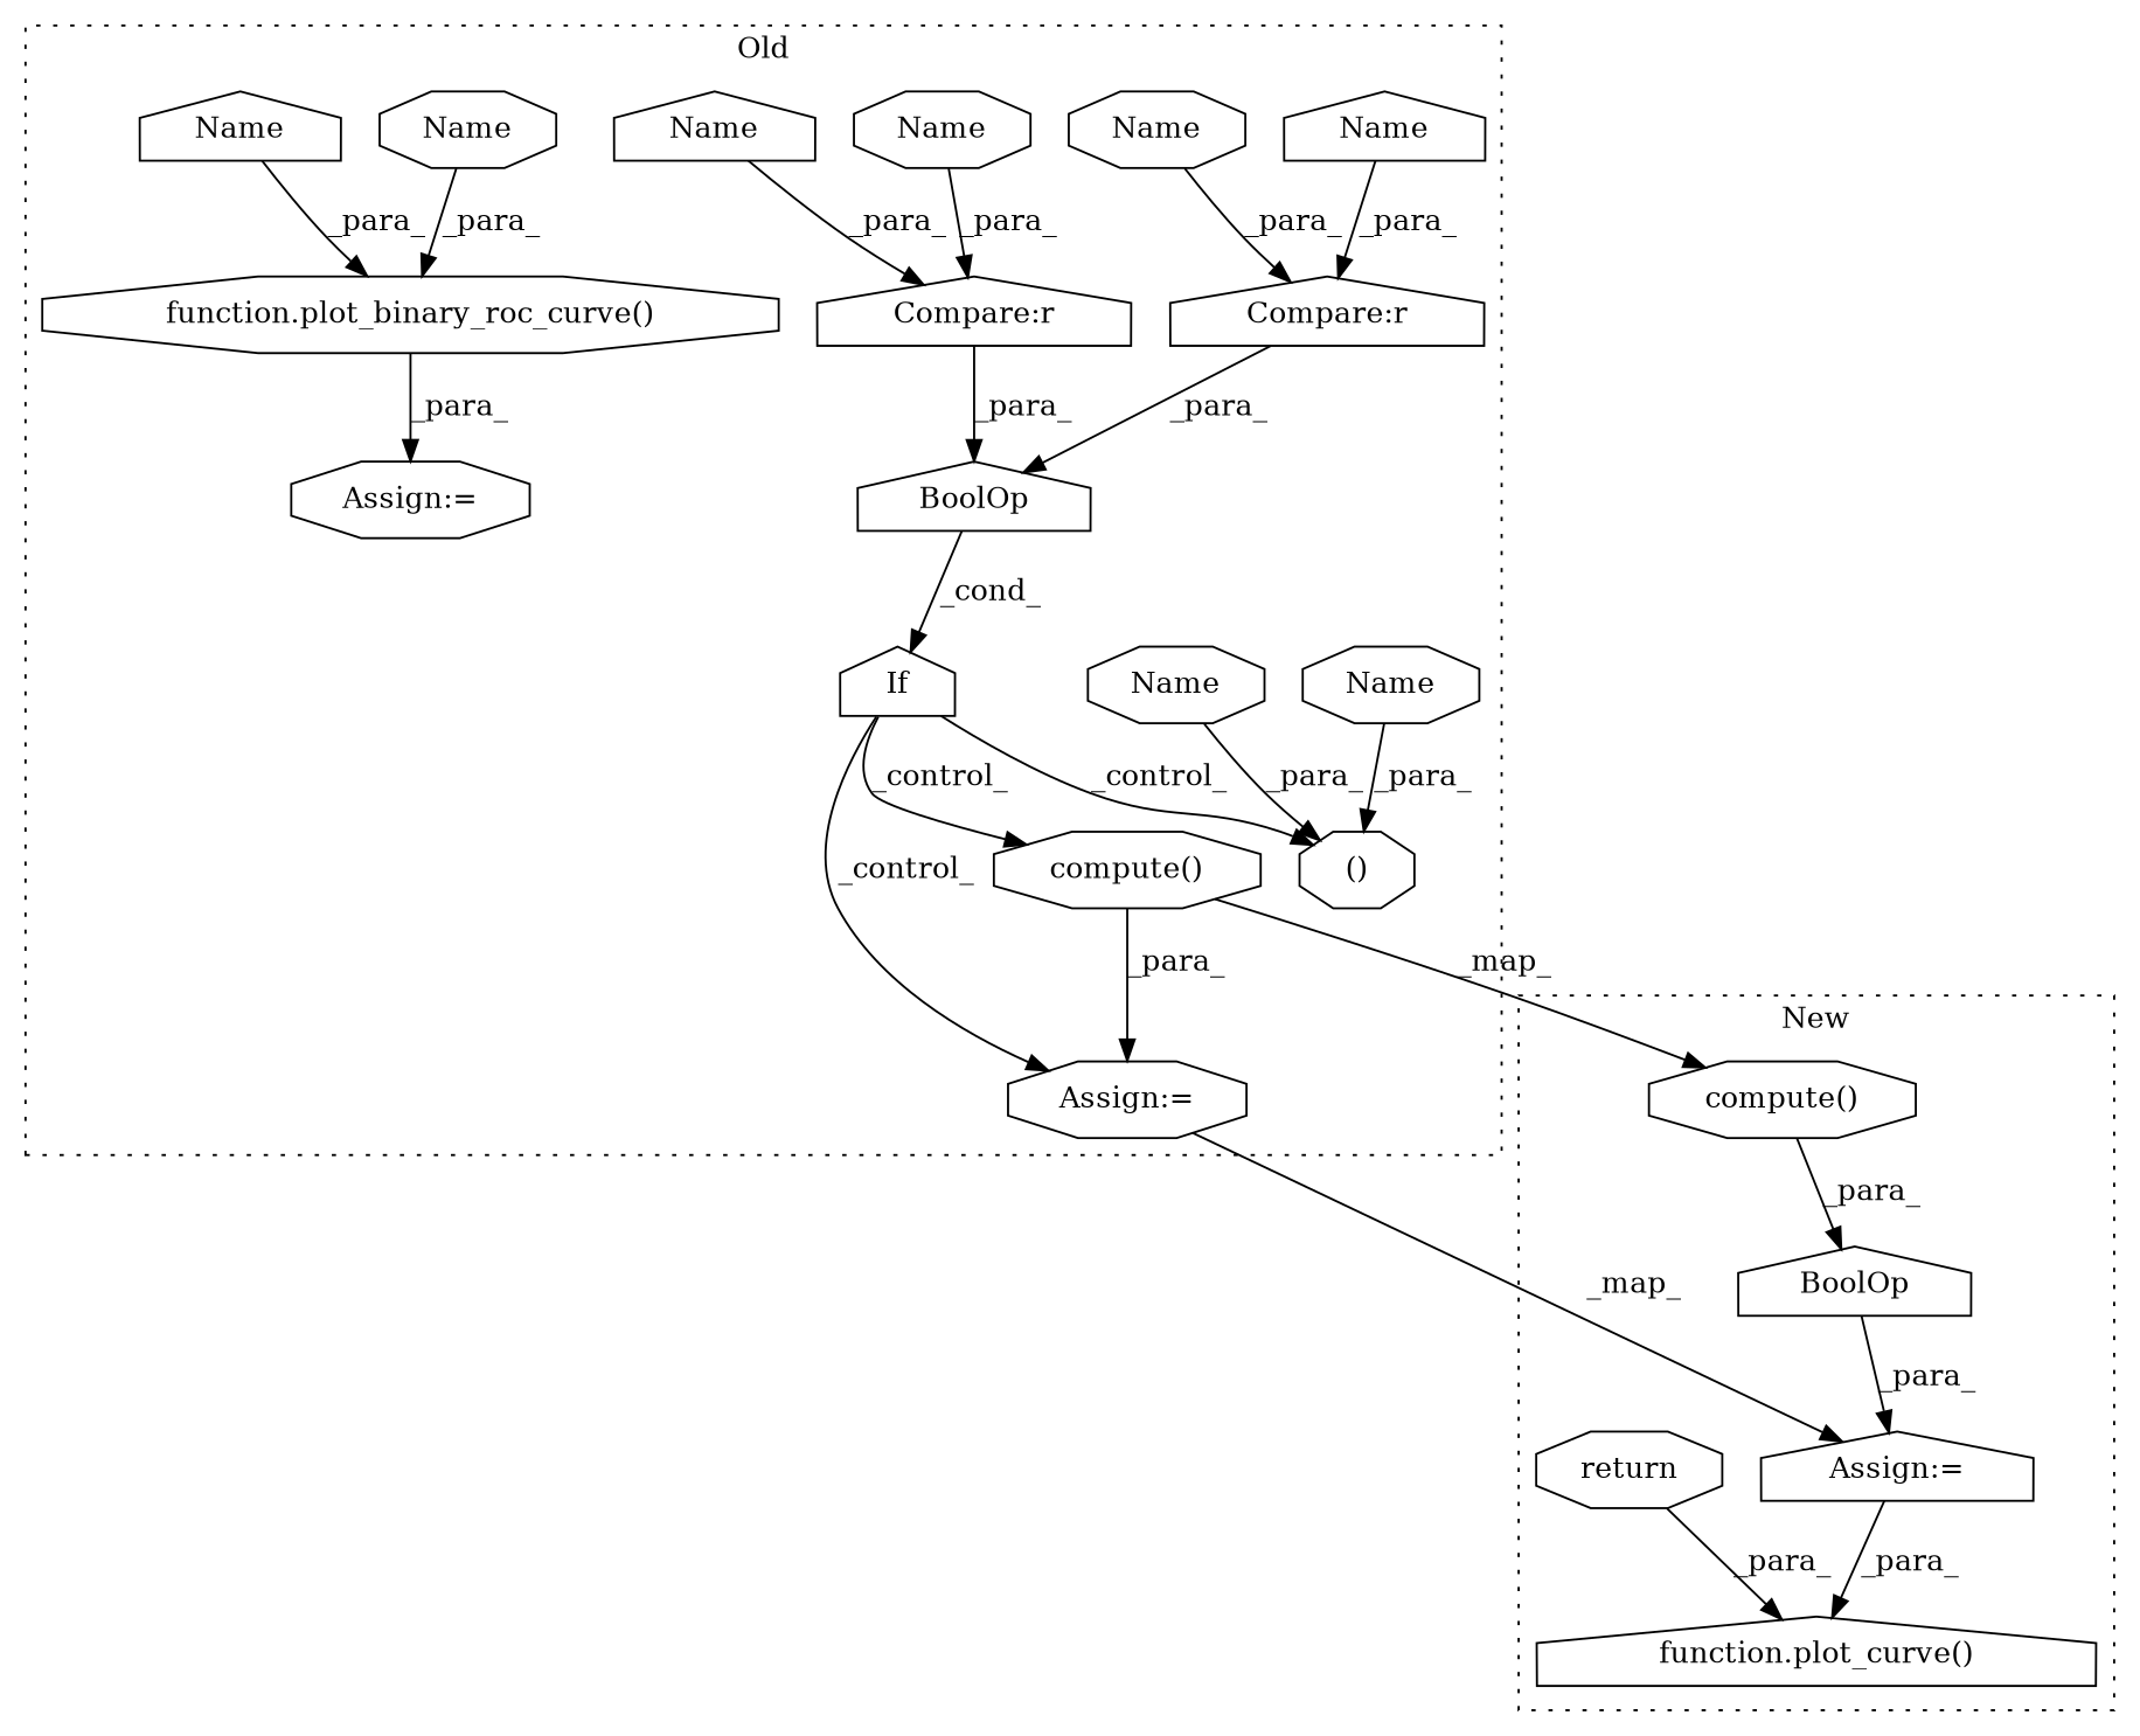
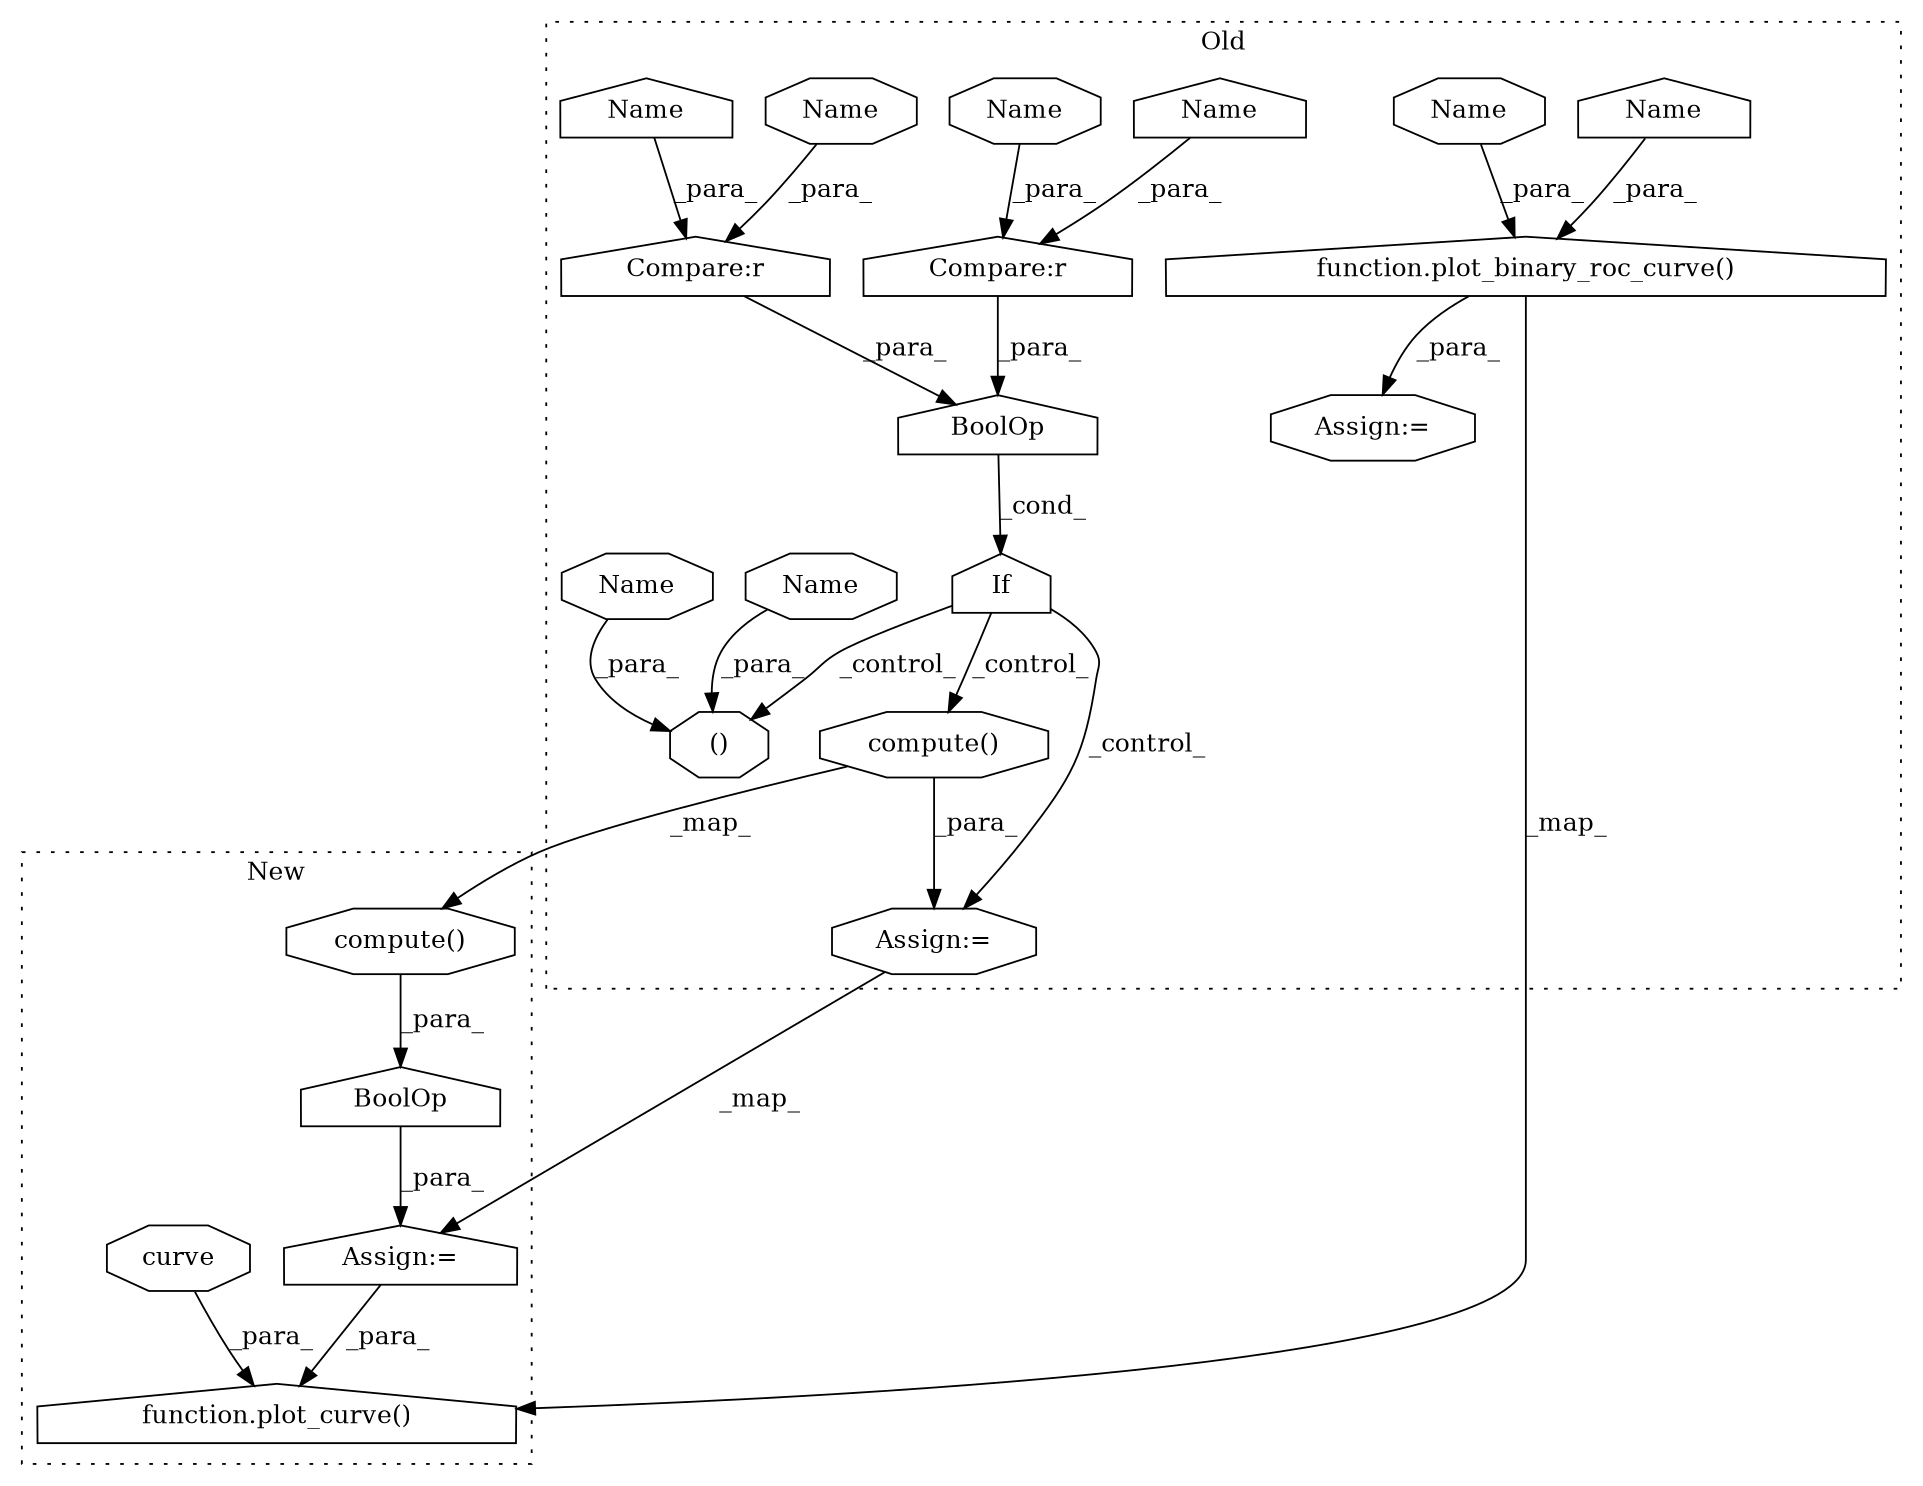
  digraph {
    node [a=87 l=14 s=10998 shape=octagon]
-   n1 [a=75 l="22,8" label="function.plot_binary_roc_curve()" s="11103,11142"]
+   n1 [a=75 l="22,8" label="function.plot_binary_roc_curve()" s="11103,11142" shape=house]
    n2 [a=40 l=17 label="Compare:r" shape=house]
    n3 [a=96 l=3 label=If s=10995 shape=house]
    n4 [a=54 l=11 label="()" s=11056]
    n5 [a=72 l=35 label=BoolOp shape=house]
    n6 [a=68 label="Assign:=" s=11056]
    n7 [a=75 label="compute()" s=11070]
    n8 [a=40 label="Compare:r" s=11019 shape=house]
    n9 [a=68 l=7 label="Assign:=" s=11096]
    n10 [l=6 label=Name s=11058]
    n11 [l=6 label=Name s=11019]
    n12 [l=6 label=Name s=11136 shape=house]
    n13 [l=4 label=Name s=11011 shape=house]
    n14 [l=4 label=Name s=11029 shape=house]
    n15 [l=9 label=Name]
    n16 [l=9 label=Name s=11047]
    n17 [l=9 label=Name s=11125]
    n18 [a=75 l="24,143" label="function.plot_curve()" s="10851,10880" shape=house]
    n19 [a=72 l=23 label=BoolOp s=10812 shape=house]
    n20 [a=68 l=3 label="Assign:=" s=10809 shape=house]
    n21 [a=75 label="compute()" s=10821]
-   n22 [a=93 l=7 label=return s=10844]
+   n22 [a=93 l=7 label=curve s=10844]
    subgraph cluster_1 {
      label=Old
      style=dotted
      n1
      n2
      n3
      n4
      n5
      n6
      n7
      n8
      n9
      n10
      n11
      n12
      n13
      n14
      n15
      n16
      n17
    }
    subgraph cluster_2 {
      label=New
      style=dotted
      n18
      n19
      n20
      n21
      n22
    }
    n1 -> n9 [label=_para_]
+   n1 -> n18 [label=_map_]
    n2 -> n5 [label=_para_]
    n3 -> n4 [label=_control_]
    n3 -> n6 [label=_control_]
    n3 -> n7 [label=_control_]
    n5 -> n3 [label=_cond_]
    n6 -> n20 [label=_map_]
    n7 -> n6 [label=_para_]
    n7 -> n21 [label=_map_]
    n8 -> n5 [label=_para_]
    n10 -> n4 [label=_para_]
    n11 -> n8 [label=_para_]
    n12 -> n1 [label=_para_]
    n13 -> n2 [label=_para_]
    n14 -> n8 [label=_para_]
    n15 -> n2 [label=_para_]
    n16 -> n4 [label=_para_]
    n17 -> n1 [label=_para_]
    n19 -> n20 [label=_para_]
    n20 -> n18 [label=_para_]
    n21 -> n19 [label=_para_]
    n22 -> n18 [label=_para_]
  }
